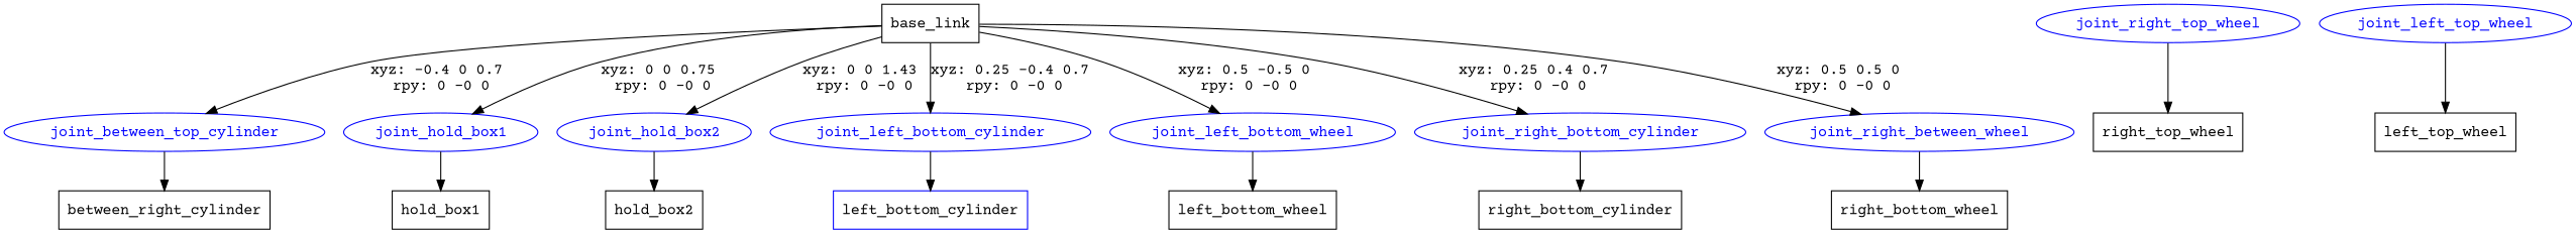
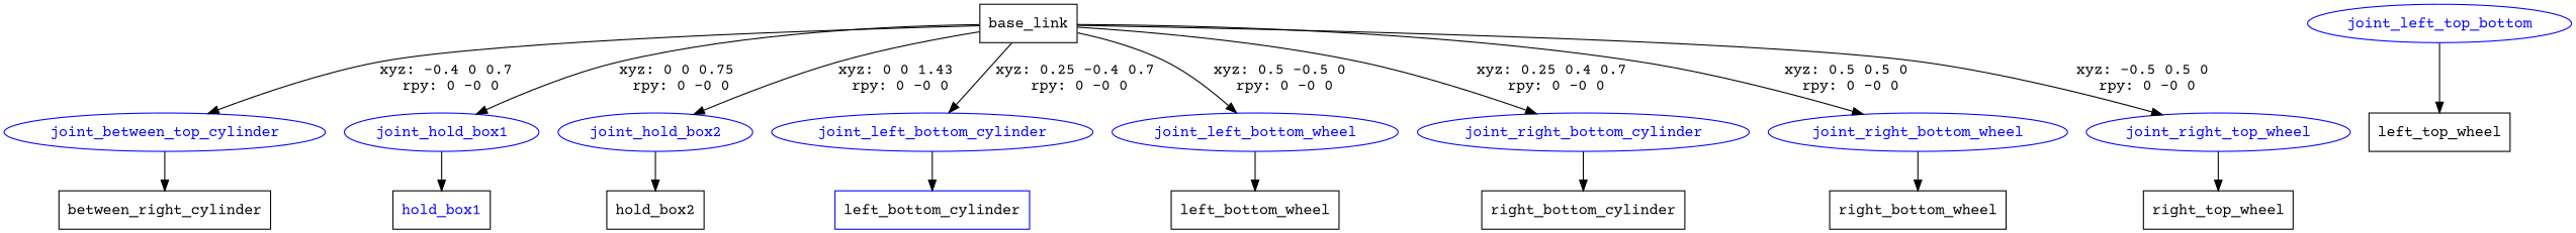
  digraph {
    fontname="Courier Prime"
    node [fontname="Courier Prime" shape=box color=blue]
    edge [fontname="Courier Prime"]
    n1 [label=base_link color=""]
    joint_between_top_cylinder [fontcolor=blue shape=ellipse]
    joint_hold_box1 [fontcolor=blue shape=ellipse]
    joint_hold_box2 [fontcolor=blue shape=ellipse]
    joint_left_bottom_cylinder [fontcolor=blue shape=ellipse]
    joint_left_bottom_wheel [fontcolor=blue shape=ellipse]
    joint_right_bottom_cylinder [fontcolor=blue shape=ellipse]
-   joint_right_bottom_wheel [fontcolor=blue shape=ellipse label=joint_right_between_wheel]
+   joint_right_bottom_wheel [fontcolor=blue shape=ellipse]
    joint_right_top_wheel [fontcolor=blue shape=ellipse]
    n10 [label=between_right_cylinder color=""]
-   n11 [label=hold_box1 color=""]
+   n11 [label=hold_box1 fontcolor=blue color=""]
    n12 [label=hold_box2 color=""]
    n13 [label=left_bottom_cylinder]
    n14 [label=left_bottom_wheel color=""]
-   joint_left_top_wheel [fontcolor=blue shape=ellipse]
+   joint_left_top_wheel [fontcolor=blue shape=ellipse label=joint_left_top_bottom]
    n16 [label=left_top_wheel color=""]
    n17 [label=right_bottom_cylinder color=""]
    n18 [label=right_bottom_wheel color=""]
    n19 [label=right_top_wheel color=""]
    n1 -> joint_between_top_cylinder [label="xyz: -0.4 0 0.7 \nrpy: 0 -0 0"]
    n1 -> joint_hold_box1 [label="xyz: 0 0 0.75 \nrpy: 0 -0 0"]
    n1 -> joint_hold_box2 [label="xyz: 0 0 1.43 \nrpy: 0 -0 0"]
    n1 -> joint_left_bottom_cylinder [label="xyz: 0.25 -0.4 0.7 \nrpy: 0 -0 0"]
    n1 -> joint_left_bottom_wheel [label="xyz: 0.5 -0.5 0 \nrpy: 0 -0 0"]
    n1 -> joint_right_bottom_cylinder [label="xyz: 0.25 0.4 0.7 \nrpy: 0 -0 0"]
    n1 -> joint_right_bottom_wheel [label="xyz: 0.5 0.5 0 \nrpy: 0 -0 0"]
+   n1 -> joint_right_top_wheel [label="xyz: -0.5 0.5 0 \nrpy: 0 -0 0"]
    joint_between_top_cylinder -> n10
    joint_hold_box1 -> n11
    joint_hold_box2 -> n12
    joint_left_bottom_cylinder -> n13
    joint_left_bottom_wheel -> n14
    joint_right_bottom_cylinder -> n17
    joint_right_bottom_wheel -> n18
    joint_right_top_wheel -> n19
    joint_left_top_wheel -> n16
  }
